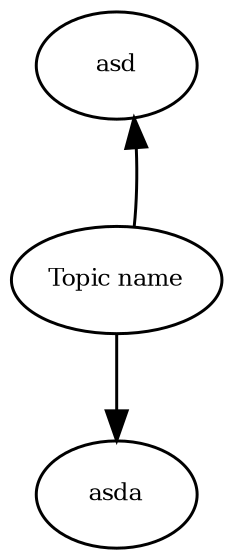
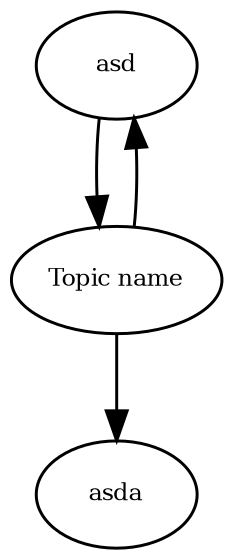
  digraph {
    node [fontsize=8]
    edge [fontsize=8]
    n1 [label=asd]
    n2 [label="Topic name"]
    n3 [label=asda]
+   n1 -> n2
    n2 -> n1
    n2 -> n3
  }
